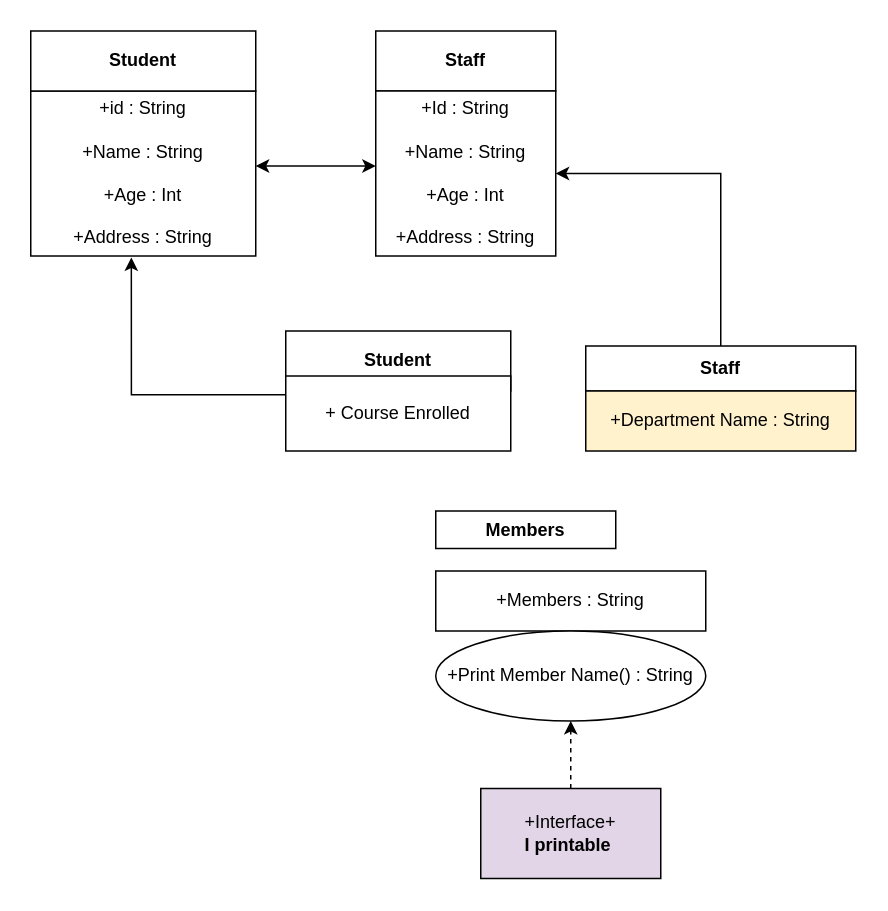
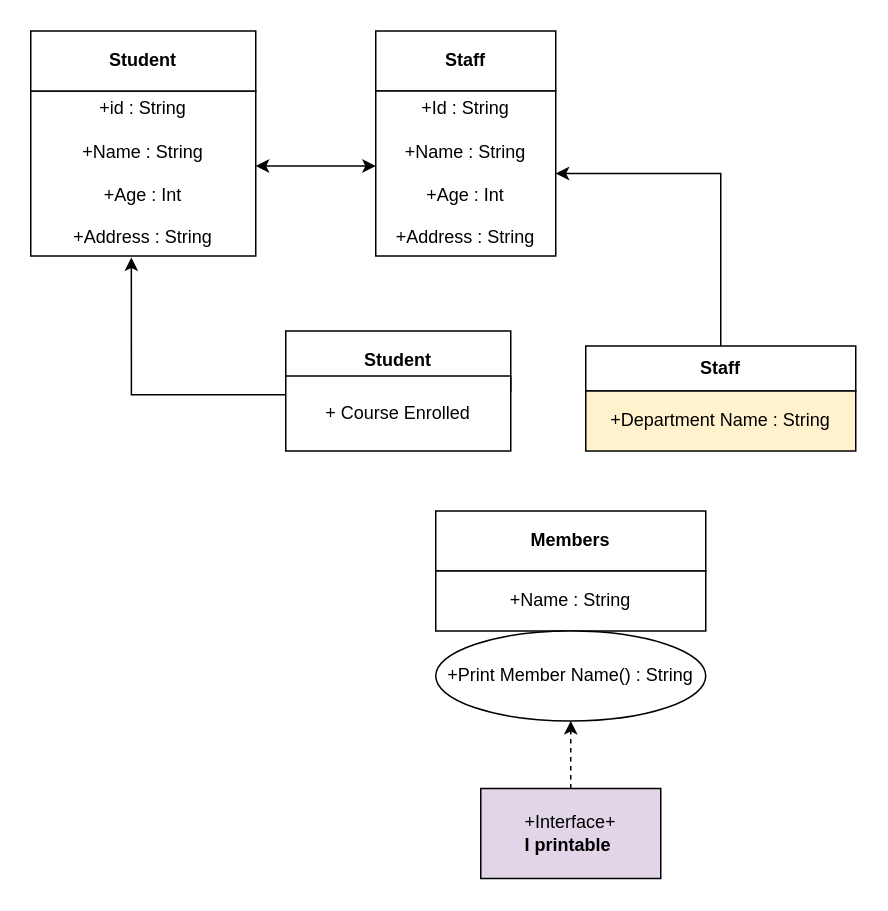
  <mxCell id="0" />
  <mxCell id="1" parent="0" />
  <mxCell id="2" value="+id : String&lt;br&gt;&lt;br&gt;+Name : String&lt;br&gt;&lt;br&gt;+Age : Int&lt;br&gt;&lt;br&gt;+Address : String" style="whiteSpace=wrap;html=1;" vertex="1" parent="1"><mxGeometry x="20" y="60" width="150" height="110" as="geometry" /></mxCell>
  <mxCell id="3" value="&lt;b&gt;Staff&lt;/b&gt;" style="rounded=0;whiteSpace=wrap;html=1;" vertex="1" parent="1"><mxGeometry x="250" y="20" width="120" height="40" as="geometry" /></mxCell>
  <mxCell id="4" value="+Id : String&lt;br&gt;&lt;br&gt;+Name : String&lt;br&gt;&lt;br&gt;+Age : Int&lt;br&gt;&lt;br&gt;+Address : String" style="rounded=0;whiteSpace=wrap;html=1;" vertex="1" parent="1"><mxGeometry x="250" y="60" width="120" height="110" as="geometry" /></mxCell>
  <mxCell id="5" value="&lt;b&gt;Student&lt;/b&gt;" style="rounded=0;whiteSpace=wrap;html=1;" vertex="1" parent="1"><mxGeometry x="190" y="220" width="150" height="40" as="geometry" /></mxCell>
  <mxCell id="6" style="edgeStyle=orthogonalEdgeStyle;rounded=0;orthogonalLoop=1;jettySize=auto;html=1;exitX=0;exitY=0.25;exitDx=0;exitDy=0;entryX=0.447;entryY=1.009;entryDx=0;entryDy=0;entryPerimeter=0;" edge="1" parent="1" source="7" target="2"><mxGeometry relative="1" as="geometry" /></mxCell>
  <mxCell id="7" value="+ Course Enrolled" style="rounded=0;whiteSpace=wrap;html=1;" vertex="1" parent="1"><mxGeometry x="190" y="250" width="150" height="50" as="geometry" /></mxCell>
  <mxCell id="8" style="edgeStyle=orthogonalEdgeStyle;rounded=0;orthogonalLoop=1;jettySize=auto;html=1;exitX=0.5;exitY=0;exitDx=0;exitDy=0;entryX=1;entryY=0.5;entryDx=0;entryDy=0;" edge="1" parent="1" source="9" target="4"><mxGeometry relative="1" as="geometry" /></mxCell>
  <mxCell id="9" value="&lt;b&gt;Staff&lt;/b&gt;" style="rounded=0;whiteSpace=wrap;html=1;" vertex="1" parent="1"><mxGeometry x="390" y="230" width="180" height="30" as="geometry" /></mxCell>
  <mxCell id="10" value="+Department Name : String" style="rounded=0;whiteSpace=wrap;html=1;fillColor=#fff2cc;" vertex="1" parent="1"><mxGeometry x="390" y="260" width="180" height="40" as="geometry" /></mxCell>
- <mxCell id="11" value="&lt;b&gt;Members&lt;/b&gt;" style="rounded=0;whiteSpace=wrap;html=1;" vertex="1" parent="1"><mxGeometry x="290" y="340" width="120" height="25" as="geometry" /></mxCell>
- <mxCell id="12" value="+Members : String" style="rounded=0;whiteSpace=wrap;html=1;" vertex="1" parent="1"><mxGeometry x="290" y="380" width="180" height="40" as="geometry" /></mxCell>
+ <mxCell id="11" value="&lt;b&gt;Members&lt;/b&gt;" style="rounded=0;whiteSpace=wrap;html=1;" vertex="1" parent="1"><mxGeometry x="290" y="340" width="180" height="40" as="geometry" /></mxCell>
+ <mxCell id="12" value="+Name : String" style="rounded=0;whiteSpace=wrap;html=1;" vertex="1" parent="1"><mxGeometry x="290" y="380" width="180" height="40" as="geometry" /></mxCell>
  <mxCell id="13" value="+Print Member Name() : String" style="ellipse;whiteSpace=wrap;html=1;" vertex="1" parent="1"><mxGeometry x="290" y="420" width="180" height="60" as="geometry" /></mxCell>
  <mxCell id="14" style="edgeStyle=orthogonalEdgeStyle;rounded=0;orthogonalLoop=1;jettySize=auto;html=1;entryX=0.5;entryY=1;entryDx=0;entryDy=0;dashed=1;" edge="1" parent="1" source="15" target="13"><mxGeometry relative="1" as="geometry" /></mxCell>
  <mxCell id="15" value="+Interface+&lt;br&gt;&lt;b&gt;I printable&amp;nbsp;&lt;/b&gt;" style="rounded=0;whiteSpace=wrap;html=1;fillColor=#e1d5e7;" vertex="1" parent="1"><mxGeometry x="320" y="525" width="120" height="60" as="geometry" /></mxCell>
  <mxCell id="16" value="" style="endArrow=classic;startArrow=classic;html=1;rounded=0;" edge="1" parent="1"><mxGeometry width="50" height="50" relative="1" as="geometry"><mxPoint x="170" y="110" as="sourcePoint" /><mxPoint x="250" y="110" as="targetPoint" /><Array as="points"><mxPoint x="250" y="110" /></Array></mxGeometry></mxCell>
  <mxCell id="17" value="&lt;b&gt;Student&lt;/b&gt;" style="rounded=0;whiteSpace=wrap;html=1;" vertex="1" parent="1"><mxGeometry x="20" y="20" width="150" height="40" as="geometry" /></mxCell>
